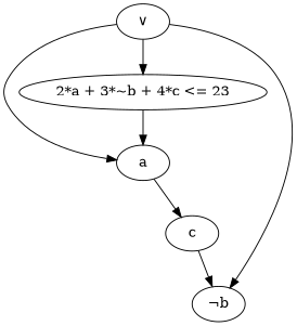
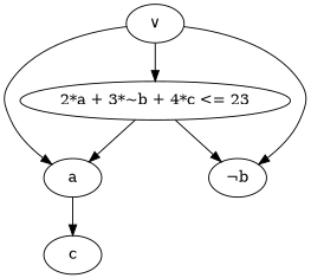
  digraph {
    n1 [label=a]
    n2 [label=c]
    n3 [label="¬b"]
    n4 [label="∨"]
    n5 [label="2*a + 3*~b + 4*c <= 23"]
    n1 -> n2
    n4 -> n1
    n4 -> n3
    n4 -> n5
    n5 -> n1
-   n2 -> n3
+   n5 -> n3
  }
